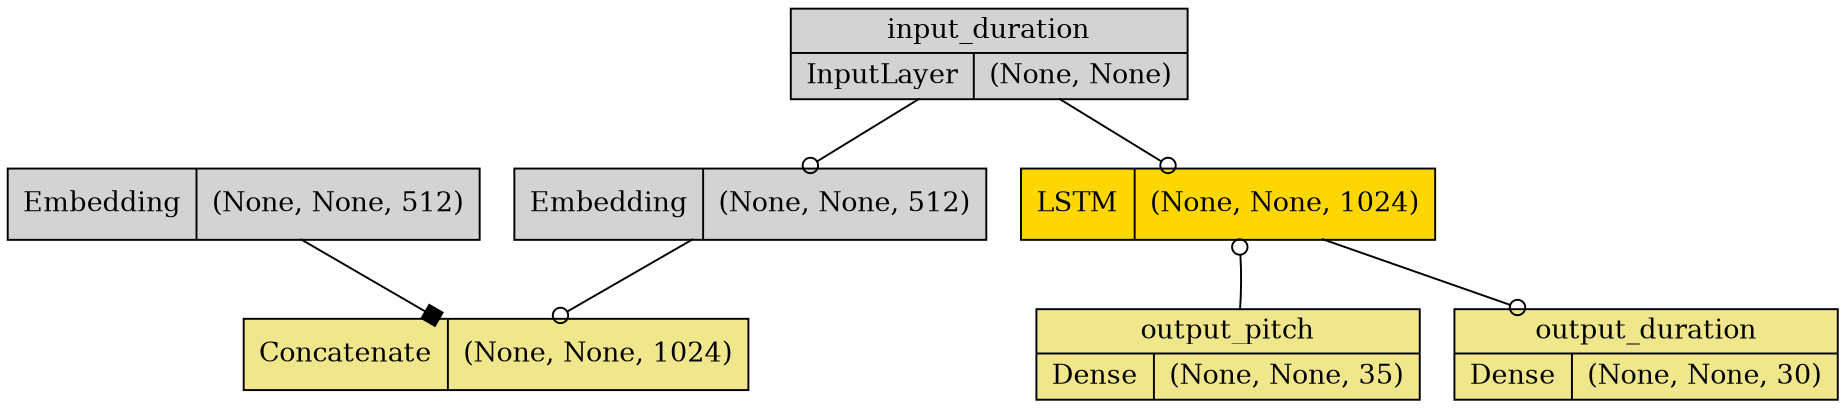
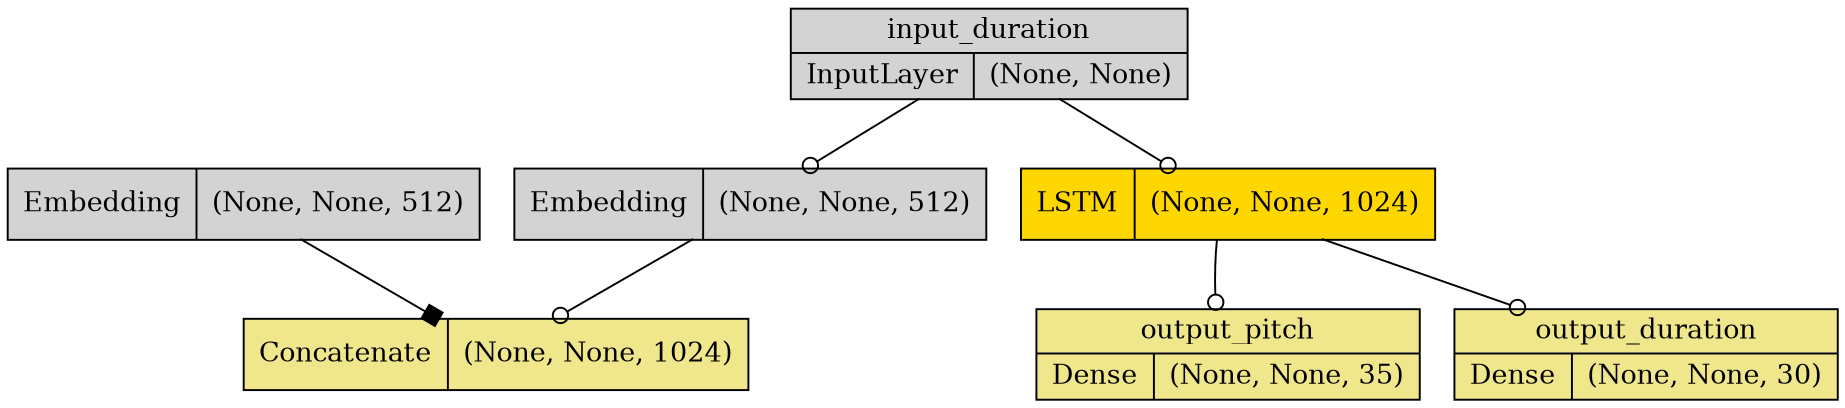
  digraph {
    node [fillcolor=lightgrey shape=record style=filled]
    edge [arrowhead=odot]
    n1 [label="Embedding|(None, None, 512)"]
    n2 [fillcolor=khaki label="Concatenate|(None, None, 1024)"]
    n3 [label="{input_duration|{InputLayer|(None, None)}}"]
    n4 [label="Embedding|(None, None, 512)"]
    n5 [fillcolor=gold label="LSTM|(None, None, 1024)"]
    n6 [fillcolor=khaki label="{output_pitch|{Dense|(None, None, 35)}}"]
    n7 [fillcolor=khaki label="{output_duration|{Dense|(None, None, 30)}}"]
    n1 -> n2 [arrowhead=box]
    n3 -> n4
    n3 -> n5
    n4 -> n2
-   n6 -> n5
+   n5 -> n6
    n5 -> n7
  }
